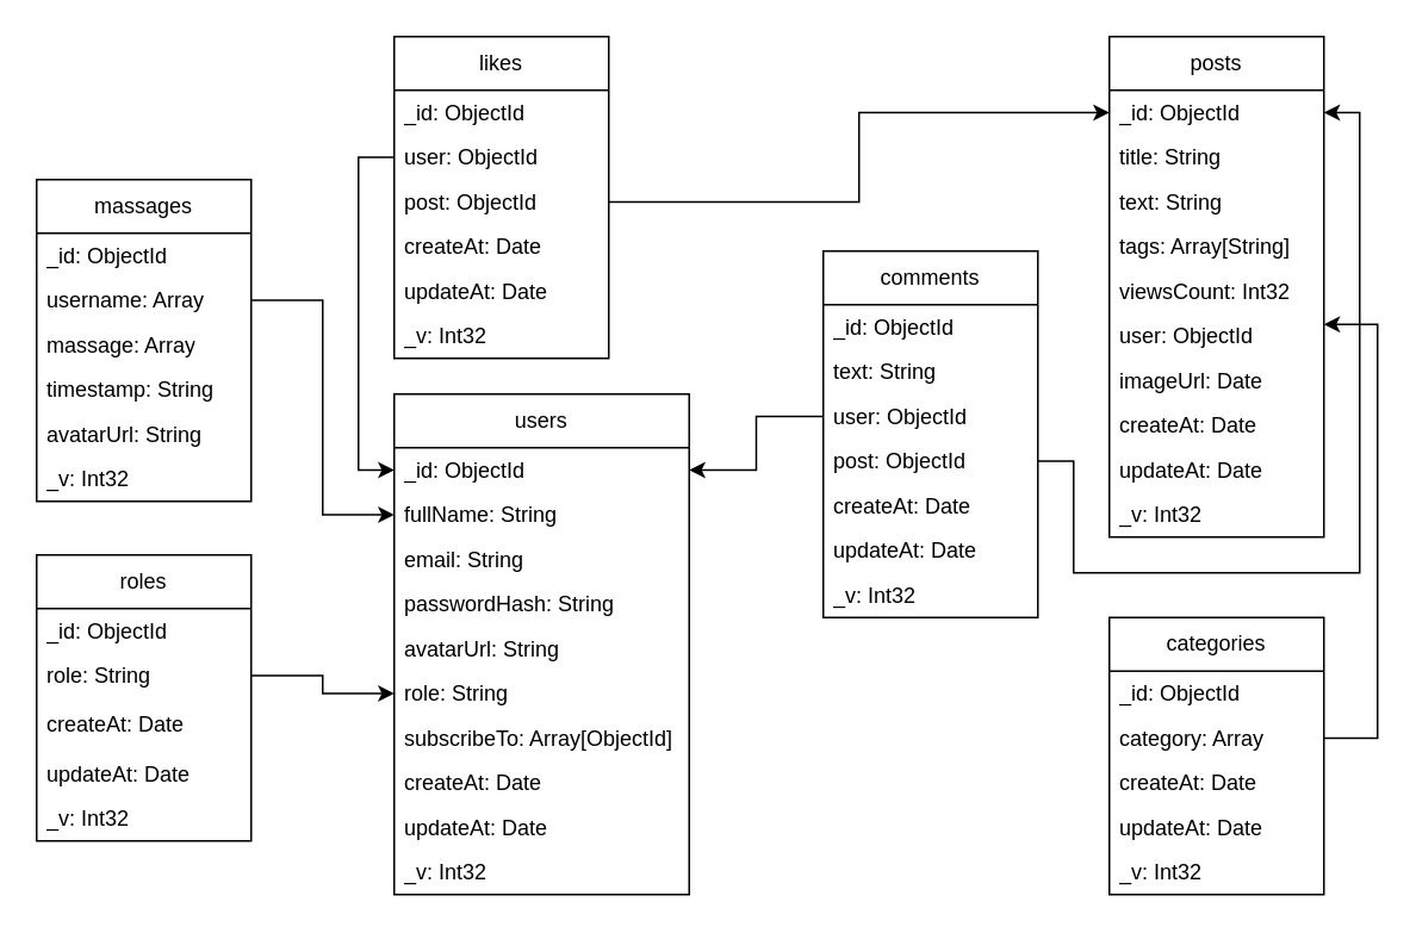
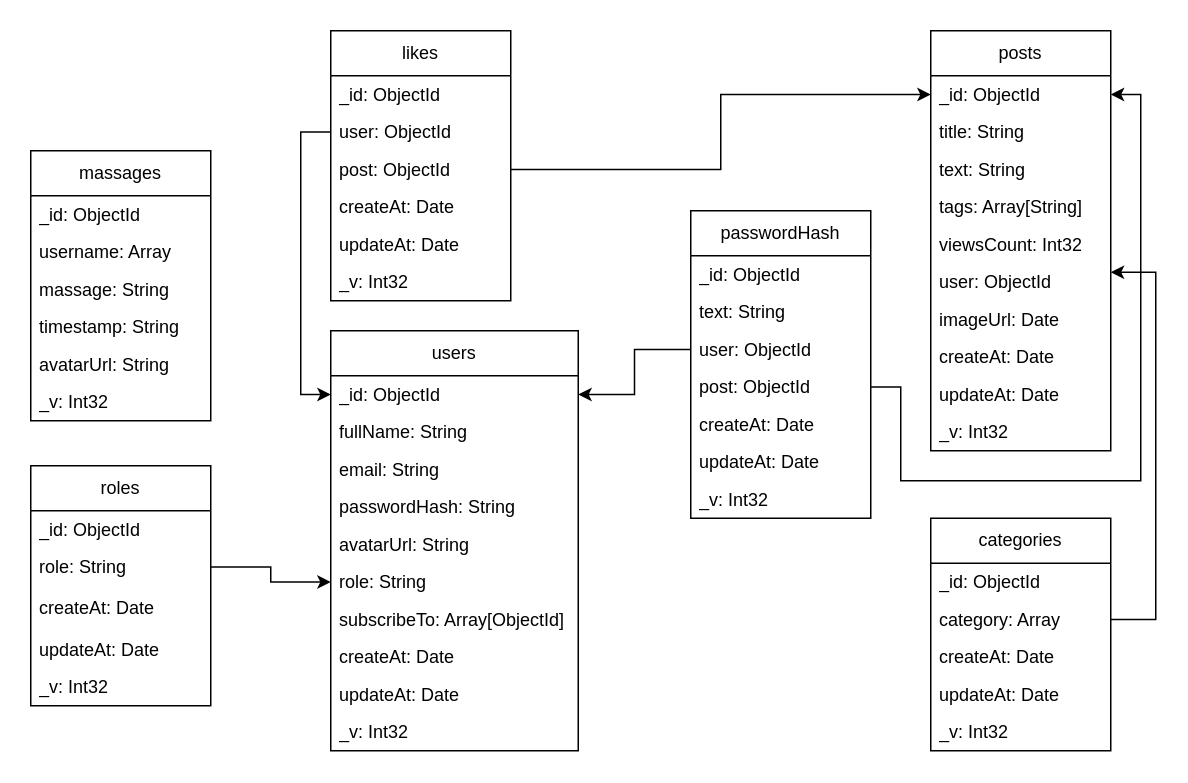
  <mxCell id="0" />
  <mxCell id="1" parent="0" />
  <mxCell id="2" value="massages" style="swimlane;fontStyle=0;childLayout=stackLayout;horizontal=1;startSize=30;horizontalStack=0;resizeParent=1;resizeParentMax=0;resizeLast=0;collapsible=1;marginBottom=0;whiteSpace=wrap;html=1;" parent="1" vertex="1"><mxGeometry x="20" y="100" width="120" height="180" as="geometry" /></mxCell>
  <mxCell id="3" value="_id: ObjectId" style="text;strokeColor=none;fillColor=none;align=left;verticalAlign=middle;spacingLeft=4;spacingRight=4;overflow=hidden;points=[[0,0.5],[1,0.5]];portConstraint=eastwest;rotatable=0;whiteSpace=wrap;html=1;" parent="2" vertex="1"><mxGeometry y="30" width="120" height="25" as="geometry" /></mxCell>
  <mxCell id="4" value="username: Array" style="text;strokeColor=none;fillColor=none;align=left;verticalAlign=middle;spacingLeft=4;spacingRight=4;overflow=hidden;points=[[0,0.5],[1,0.5]];portConstraint=eastwest;rotatable=0;whiteSpace=wrap;html=1;" parent="2" vertex="1"><mxGeometry y="55" width="120" height="25" as="geometry" /></mxCell>
- <mxCell id="5" value="massage: Array" style="text;strokeColor=none;fillColor=none;align=left;verticalAlign=middle;spacingLeft=4;spacingRight=4;overflow=hidden;points=[[0,0.5],[1,0.5]];portConstraint=eastwest;rotatable=0;whiteSpace=wrap;html=1;" parent="2" vertex="1"><mxGeometry y="80" width="120" height="25" as="geometry" /></mxCell>
+ <mxCell id="5" value="massage: String" style="text;strokeColor=none;fillColor=none;align=left;verticalAlign=middle;spacingLeft=4;spacingRight=4;overflow=hidden;points=[[0,0.5],[1,0.5]];portConstraint=eastwest;rotatable=0;whiteSpace=wrap;html=1;" parent="2" vertex="1"><mxGeometry y="80" width="120" height="25" as="geometry" /></mxCell>
  <mxCell id="6" value="timestamp: String" style="text;strokeColor=none;fillColor=none;align=left;verticalAlign=middle;spacingLeft=4;spacingRight=4;overflow=hidden;points=[[0,0.5],[1,0.5]];portConstraint=eastwest;rotatable=0;whiteSpace=wrap;html=1;" parent="2" vertex="1"><mxGeometry y="105" width="120" height="25" as="geometry" /></mxCell>
  <mxCell id="7" value="avatarUrl: String" style="text;strokeColor=none;fillColor=none;align=left;verticalAlign=middle;spacingLeft=4;spacingRight=4;overflow=hidden;points=[[0,0.5],[1,0.5]];portConstraint=eastwest;rotatable=0;whiteSpace=wrap;html=1;" parent="2" vertex="1"><mxGeometry y="130" width="120" height="25" as="geometry" /></mxCell>
  <mxCell id="8" value="_v: Int32" style="text;strokeColor=none;fillColor=none;align=left;verticalAlign=middle;spacingLeft=4;spacingRight=4;overflow=hidden;points=[[0,0.5],[1,0.5]];portConstraint=eastwest;rotatable=0;whiteSpace=wrap;html=1;" parent="2" vertex="1"><mxGeometry y="155" width="120" height="25" as="geometry" /></mxCell>
  <mxCell id="9" value="roles" style="swimlane;fontStyle=0;childLayout=stackLayout;horizontal=1;startSize=30;horizontalStack=0;resizeParent=1;resizeParentMax=0;resizeLast=0;collapsible=1;marginBottom=0;whiteSpace=wrap;html=1;" parent="1" vertex="1"><mxGeometry x="20" y="310" width="120" height="160" as="geometry" /></mxCell>
  <mxCell id="10" value="_id: ObjectId" style="text;strokeColor=none;fillColor=none;align=left;verticalAlign=middle;spacingLeft=4;spacingRight=4;overflow=hidden;points=[[0,0.5],[1,0.5]];portConstraint=eastwest;rotatable=0;whiteSpace=wrap;html=1;" parent="9" vertex="1"><mxGeometry y="30" width="120" height="25" as="geometry" /></mxCell>
  <mxCell id="11" value="role: String" style="text;strokeColor=none;fillColor=none;align=left;verticalAlign=middle;spacingLeft=4;spacingRight=4;overflow=hidden;points=[[0,0.5],[1,0.5]];portConstraint=eastwest;rotatable=0;whiteSpace=wrap;html=1;" parent="9" vertex="1"><mxGeometry y="55" width="120" height="25" as="geometry" /></mxCell>
  <mxCell id="12" value="createAt: Date" style="text;strokeColor=none;fillColor=none;align=left;verticalAlign=middle;spacingLeft=4;spacingRight=4;overflow=hidden;points=[[0,0.5],[1,0.5]];portConstraint=eastwest;rotatable=0;whiteSpace=wrap;html=1;" parent="9" vertex="1"><mxGeometry y="80" width="120" height="30" as="geometry" /></mxCell>
  <mxCell id="13" value="updateAt: Date" style="text;strokeColor=none;fillColor=none;align=left;verticalAlign=middle;spacingLeft=4;spacingRight=4;overflow=hidden;points=[[0,0.5],[1,0.5]];portConstraint=eastwest;rotatable=0;whiteSpace=wrap;html=1;" parent="9" vertex="1"><mxGeometry y="110" width="120" height="25" as="geometry" /></mxCell>
  <mxCell id="14" value="_v: Int32" style="text;strokeColor=none;fillColor=none;align=left;verticalAlign=middle;spacingLeft=4;spacingRight=4;overflow=hidden;points=[[0,0.5],[1,0.5]];portConstraint=eastwest;rotatable=0;whiteSpace=wrap;html=1;" parent="9" vertex="1"><mxGeometry y="135" width="120" height="25" as="geometry" /></mxCell>
  <mxCell id="15" value="likes" style="swimlane;fontStyle=0;childLayout=stackLayout;horizontal=1;startSize=30;horizontalStack=0;resizeParent=1;resizeParentMax=0;resizeLast=0;collapsible=1;marginBottom=0;whiteSpace=wrap;html=1;" parent="1" vertex="1"><mxGeometry x="220" y="20" width="120" height="180" as="geometry" /></mxCell>
  <mxCell id="16" value="_id: ObjectId" style="text;strokeColor=none;fillColor=none;align=left;verticalAlign=middle;spacingLeft=4;spacingRight=4;overflow=hidden;points=[[0,0.5],[1,0.5]];portConstraint=eastwest;rotatable=0;whiteSpace=wrap;html=1;" parent="15" vertex="1"><mxGeometry y="30" width="120" height="25" as="geometry" /></mxCell>
  <mxCell id="17" value="user: ObjectId" style="text;strokeColor=none;fillColor=none;align=left;verticalAlign=middle;spacingLeft=4;spacingRight=4;overflow=hidden;points=[[0,0.5],[1,0.5]];portConstraint=eastwest;rotatable=0;whiteSpace=wrap;html=1;" parent="15" vertex="1"><mxGeometry y="55" width="120" height="25" as="geometry" /></mxCell>
  <mxCell id="18" value="post: ObjectId" style="text;strokeColor=none;fillColor=none;align=left;verticalAlign=middle;spacingLeft=4;spacingRight=4;overflow=hidden;points=[[0,0.5],[1,0.5]];portConstraint=eastwest;rotatable=0;whiteSpace=wrap;html=1;" parent="15" vertex="1"><mxGeometry y="80" width="120" height="25" as="geometry" /></mxCell>
  <mxCell id="19" value="createAt: Date" style="text;strokeColor=none;fillColor=none;align=left;verticalAlign=middle;spacingLeft=4;spacingRight=4;overflow=hidden;points=[[0,0.5],[1,0.5]];portConstraint=eastwest;rotatable=0;whiteSpace=wrap;html=1;" parent="15" vertex="1"><mxGeometry y="105" width="120" height="25" as="geometry" /></mxCell>
  <mxCell id="20" value="updateAt: Date" style="text;strokeColor=none;fillColor=none;align=left;verticalAlign=middle;spacingLeft=4;spacingRight=4;overflow=hidden;points=[[0,0.5],[1,0.5]];portConstraint=eastwest;rotatable=0;whiteSpace=wrap;html=1;" parent="15" vertex="1"><mxGeometry y="130" width="120" height="25" as="geometry" /></mxCell>
  <mxCell id="21" value="_v: Int32" style="text;strokeColor=none;fillColor=none;align=left;verticalAlign=middle;spacingLeft=4;spacingRight=4;overflow=hidden;points=[[0,0.5],[1,0.5]];portConstraint=eastwest;rotatable=0;whiteSpace=wrap;html=1;" parent="15" vertex="1"><mxGeometry y="155" width="120" height="25" as="geometry" /></mxCell>
  <mxCell id="22" value="users" style="swimlane;fontStyle=0;childLayout=stackLayout;horizontal=1;startSize=30;horizontalStack=0;resizeParent=1;resizeParentMax=0;resizeLast=0;collapsible=1;marginBottom=0;whiteSpace=wrap;html=1;" parent="1" vertex="1"><mxGeometry x="220" y="220" width="165" height="280" as="geometry" /></mxCell>
  <mxCell id="23" value="_id: ObjectId" style="text;strokeColor=none;fillColor=none;align=left;verticalAlign=middle;spacingLeft=4;spacingRight=4;overflow=hidden;points=[[0,0.5],[1,0.5]];portConstraint=eastwest;rotatable=0;whiteSpace=wrap;html=1;" parent="22" vertex="1"><mxGeometry y="30" width="165" height="25" as="geometry" /></mxCell>
  <mxCell id="24" value="fullName: String" style="text;strokeColor=none;fillColor=none;align=left;verticalAlign=middle;spacingLeft=4;spacingRight=4;overflow=hidden;points=[[0,0.5],[1,0.5]];portConstraint=eastwest;rotatable=0;whiteSpace=wrap;html=1;" parent="22" vertex="1"><mxGeometry y="55" width="165" height="25" as="geometry" /></mxCell>
  <mxCell id="25" value="email: String" style="text;strokeColor=none;fillColor=none;align=left;verticalAlign=middle;spacingLeft=4;spacingRight=4;overflow=hidden;points=[[0,0.5],[1,0.5]];portConstraint=eastwest;rotatable=0;whiteSpace=wrap;html=1;" parent="22" vertex="1"><mxGeometry y="80" width="165" height="25" as="geometry" /></mxCell>
  <mxCell id="26" value="passwordHash: String" style="text;strokeColor=none;fillColor=none;align=left;verticalAlign=middle;spacingLeft=4;spacingRight=4;overflow=hidden;points=[[0,0.5],[1,0.5]];portConstraint=eastwest;rotatable=0;whiteSpace=wrap;html=1;" parent="22" vertex="1"><mxGeometry y="105" width="165" height="25" as="geometry" /></mxCell>
  <mxCell id="27" value="avatarUrl: String" style="text;strokeColor=none;fillColor=none;align=left;verticalAlign=middle;spacingLeft=4;spacingRight=4;overflow=hidden;points=[[0,0.5],[1,0.5]];portConstraint=eastwest;rotatable=0;whiteSpace=wrap;html=1;" parent="22" vertex="1"><mxGeometry y="130" width="165" height="25" as="geometry" /></mxCell>
  <mxCell id="28" value="role: String" style="text;strokeColor=none;fillColor=none;align=left;verticalAlign=middle;spacingLeft=4;spacingRight=4;overflow=hidden;points=[[0,0.5],[1,0.5]];portConstraint=eastwest;rotatable=0;whiteSpace=wrap;html=1;" parent="22" vertex="1"><mxGeometry y="155" width="165" height="25" as="geometry" /></mxCell>
  <mxCell id="29" value="subscribeTo: Array[ObjectId]" style="text;strokeColor=none;fillColor=none;align=left;verticalAlign=middle;spacingLeft=4;spacingRight=4;overflow=hidden;points=[[0,0.5],[1,0.5]];portConstraint=eastwest;rotatable=0;whiteSpace=wrap;html=1;" parent="22" vertex="1"><mxGeometry y="180" width="165" height="25" as="geometry" /></mxCell>
  <mxCell id="30" value="createAt: Date" style="text;strokeColor=none;fillColor=none;align=left;verticalAlign=middle;spacingLeft=4;spacingRight=4;overflow=hidden;points=[[0,0.5],[1,0.5]];portConstraint=eastwest;rotatable=0;whiteSpace=wrap;html=1;" parent="22" vertex="1"><mxGeometry y="205" width="165" height="25" as="geometry" /></mxCell>
  <mxCell id="31" value="updateAt: Date" style="text;strokeColor=none;fillColor=none;align=left;verticalAlign=middle;spacingLeft=4;spacingRight=4;overflow=hidden;points=[[0,0.5],[1,0.5]];portConstraint=eastwest;rotatable=0;whiteSpace=wrap;html=1;" parent="22" vertex="1"><mxGeometry y="230" width="165" height="25" as="geometry" /></mxCell>
  <mxCell id="32" value="_v: Int32" style="text;strokeColor=none;fillColor=none;align=left;verticalAlign=middle;spacingLeft=4;spacingRight=4;overflow=hidden;points=[[0,0.5],[1,0.5]];portConstraint=eastwest;rotatable=0;whiteSpace=wrap;html=1;" parent="22" vertex="1"><mxGeometry y="255" width="165" height="25" as="geometry" /></mxCell>
- <mxCell id="33" value="comments" style="swimlane;fontStyle=0;childLayout=stackLayout;horizontal=1;startSize=30;horizontalStack=0;resizeParent=1;resizeParentMax=0;resizeLast=0;collapsible=1;marginBottom=0;whiteSpace=wrap;html=1;" parent="1" vertex="1"><mxGeometry x="460" y="140" width="120" height="205" as="geometry" /></mxCell>
+ <mxCell id="33" value="passwordHash" style="swimlane;fontStyle=0;childLayout=stackLayout;horizontal=1;startSize=30;horizontalStack=0;resizeParent=1;resizeParentMax=0;resizeLast=0;collapsible=1;marginBottom=0;whiteSpace=wrap;html=1;" parent="1" vertex="1"><mxGeometry x="460" y="140" width="120" height="205" as="geometry" /></mxCell>
  <mxCell id="34" value="_id: ObjectId" style="text;strokeColor=none;fillColor=none;align=left;verticalAlign=middle;spacingLeft=4;spacingRight=4;overflow=hidden;points=[[0,0.5],[1,0.5]];portConstraint=eastwest;rotatable=0;whiteSpace=wrap;html=1;" parent="33" vertex="1"><mxGeometry y="30" width="120" height="25" as="geometry" /></mxCell>
  <mxCell id="35" value="text: String" style="text;strokeColor=none;fillColor=none;align=left;verticalAlign=middle;spacingLeft=4;spacingRight=4;overflow=hidden;points=[[0,0.5],[1,0.5]];portConstraint=eastwest;rotatable=0;whiteSpace=wrap;html=1;" parent="33" vertex="1"><mxGeometry y="55" width="120" height="25" as="geometry" /></mxCell>
  <mxCell id="36" value="user: ObjectId" style="text;strokeColor=none;fillColor=none;align=left;verticalAlign=middle;spacingLeft=4;spacingRight=4;overflow=hidden;points=[[0,0.5],[1,0.5]];portConstraint=eastwest;rotatable=0;whiteSpace=wrap;html=1;" parent="33" vertex="1"><mxGeometry y="80" width="120" height="25" as="geometry" /></mxCell>
  <mxCell id="37" value="post: ObjectId" style="text;strokeColor=none;fillColor=none;align=left;verticalAlign=middle;spacingLeft=4;spacingRight=4;overflow=hidden;points=[[0,0.5],[1,0.5]];portConstraint=eastwest;rotatable=0;whiteSpace=wrap;html=1;" parent="33" vertex="1"><mxGeometry y="105" width="120" height="25" as="geometry" /></mxCell>
  <mxCell id="38" value="createAt: Date" style="text;strokeColor=none;fillColor=none;align=left;verticalAlign=middle;spacingLeft=4;spacingRight=4;overflow=hidden;points=[[0,0.5],[1,0.5]];portConstraint=eastwest;rotatable=0;whiteSpace=wrap;html=1;" parent="33" vertex="1"><mxGeometry y="130" width="120" height="25" as="geometry" /></mxCell>
  <mxCell id="39" value="updateAt: Date" style="text;strokeColor=none;fillColor=none;align=left;verticalAlign=middle;spacingLeft=4;spacingRight=4;overflow=hidden;points=[[0,0.5],[1,0.5]];portConstraint=eastwest;rotatable=0;whiteSpace=wrap;html=1;" parent="33" vertex="1"><mxGeometry y="155" width="120" height="25" as="geometry" /></mxCell>
  <mxCell id="40" value="_v: Int32" style="text;strokeColor=none;fillColor=none;align=left;verticalAlign=middle;spacingLeft=4;spacingRight=4;overflow=hidden;points=[[0,0.5],[1,0.5]];portConstraint=eastwest;rotatable=0;whiteSpace=wrap;html=1;" parent="33" vertex="1"><mxGeometry y="180" width="120" height="25" as="geometry" /></mxCell>
  <mxCell id="41" value="posts" style="swimlane;fontStyle=0;childLayout=stackLayout;horizontal=1;startSize=30;horizontalStack=0;resizeParent=1;resizeParentMax=0;resizeLast=0;collapsible=1;marginBottom=0;whiteSpace=wrap;html=1;" parent="1" vertex="1"><mxGeometry x="620" y="20" width="120" height="280" as="geometry" /></mxCell>
  <mxCell id="42" value="_id: ObjectId" style="text;strokeColor=none;fillColor=none;align=left;verticalAlign=middle;spacingLeft=4;spacingRight=4;overflow=hidden;points=[[0,0.5],[1,0.5]];portConstraint=eastwest;rotatable=0;whiteSpace=wrap;html=1;" parent="41" vertex="1"><mxGeometry y="30" width="120" height="25" as="geometry" /></mxCell>
  <mxCell id="43" value="title: String" style="text;strokeColor=none;fillColor=none;align=left;verticalAlign=middle;spacingLeft=4;spacingRight=4;overflow=hidden;points=[[0,0.5],[1,0.5]];portConstraint=eastwest;rotatable=0;whiteSpace=wrap;html=1;" parent="41" vertex="1"><mxGeometry y="55" width="120" height="25" as="geometry" /></mxCell>
  <mxCell id="44" value="text: String" style="text;strokeColor=none;fillColor=none;align=left;verticalAlign=middle;spacingLeft=4;spacingRight=4;overflow=hidden;points=[[0,0.5],[1,0.5]];portConstraint=eastwest;rotatable=0;whiteSpace=wrap;html=1;" parent="41" vertex="1"><mxGeometry y="80" width="120" height="25" as="geometry" /></mxCell>
  <mxCell id="45" value="tags: Array[String]" style="text;strokeColor=none;fillColor=none;align=left;verticalAlign=middle;spacingLeft=4;spacingRight=4;overflow=hidden;points=[[0,0.5],[1,0.5]];portConstraint=eastwest;rotatable=0;whiteSpace=wrap;html=1;" parent="41" vertex="1"><mxGeometry y="105" width="120" height="25" as="geometry" /></mxCell>
  <mxCell id="46" value="viewsCount: Int32" style="text;strokeColor=none;fillColor=none;align=left;verticalAlign=middle;spacingLeft=4;spacingRight=4;overflow=hidden;points=[[0,0.5],[1,0.5]];portConstraint=eastwest;rotatable=0;whiteSpace=wrap;html=1;" parent="41" vertex="1"><mxGeometry y="130" width="120" height="25" as="geometry" /></mxCell>
  <mxCell id="47" value="user: ObjectId" style="text;strokeColor=none;fillColor=none;align=left;verticalAlign=middle;spacingLeft=4;spacingRight=4;overflow=hidden;points=[[0,0.5],[1,0.5]];portConstraint=eastwest;rotatable=0;whiteSpace=wrap;html=1;" parent="41" vertex="1"><mxGeometry y="155" width="120" height="25" as="geometry" /></mxCell>
  <mxCell id="48" value="imageUrl: Date" style="text;strokeColor=none;fillColor=none;align=left;verticalAlign=middle;spacingLeft=4;spacingRight=4;overflow=hidden;points=[[0,0.5],[1,0.5]];portConstraint=eastwest;rotatable=0;whiteSpace=wrap;html=1;" parent="41" vertex="1"><mxGeometry y="180" width="120" height="25" as="geometry" /></mxCell>
  <mxCell id="49" value="createAt: Date" style="text;strokeColor=none;fillColor=none;align=left;verticalAlign=middle;spacingLeft=4;spacingRight=4;overflow=hidden;points=[[0,0.5],[1,0.5]];portConstraint=eastwest;rotatable=0;whiteSpace=wrap;html=1;" parent="41" vertex="1"><mxGeometry y="205" width="120" height="25" as="geometry" /></mxCell>
  <mxCell id="50" value="updateAt: Date" style="text;strokeColor=none;fillColor=none;align=left;verticalAlign=middle;spacingLeft=4;spacingRight=4;overflow=hidden;points=[[0,0.5],[1,0.5]];portConstraint=eastwest;rotatable=0;whiteSpace=wrap;html=1;" parent="41" vertex="1"><mxGeometry y="230" width="120" height="25" as="geometry" /></mxCell>
  <mxCell id="51" value="_v: Int32" style="text;strokeColor=none;fillColor=none;align=left;verticalAlign=middle;spacingLeft=4;spacingRight=4;overflow=hidden;points=[[0,0.5],[1,0.5]];portConstraint=eastwest;rotatable=0;whiteSpace=wrap;html=1;" parent="41" vertex="1"><mxGeometry y="255" width="120" height="25" as="geometry" /></mxCell>
  <mxCell id="52" value="categories" style="swimlane;fontStyle=0;childLayout=stackLayout;horizontal=1;startSize=30;horizontalStack=0;resizeParent=1;resizeParentMax=0;resizeLast=0;collapsible=1;marginBottom=0;whiteSpace=wrap;html=1;" parent="1" vertex="1"><mxGeometry x="620" y="345" width="120" height="155" as="geometry" /></mxCell>
  <mxCell id="53" value="_id: ObjectId" style="text;strokeColor=none;fillColor=none;align=left;verticalAlign=middle;spacingLeft=4;spacingRight=4;overflow=hidden;points=[[0,0.5],[1,0.5]];portConstraint=eastwest;rotatable=0;whiteSpace=wrap;html=1;" parent="52" vertex="1"><mxGeometry y="30" width="120" height="25" as="geometry" /></mxCell>
  <mxCell id="54" value="category: Array" style="text;strokeColor=none;fillColor=none;align=left;verticalAlign=middle;spacingLeft=4;spacingRight=4;overflow=hidden;points=[[0,0.5],[1,0.5]];portConstraint=eastwest;rotatable=0;whiteSpace=wrap;html=1;" parent="52" vertex="1"><mxGeometry y="55" width="120" height="25" as="geometry" /></mxCell>
  <mxCell id="55" value="createAt: Date" style="text;strokeColor=none;fillColor=none;align=left;verticalAlign=middle;spacingLeft=4;spacingRight=4;overflow=hidden;points=[[0,0.5],[1,0.5]];portConstraint=eastwest;rotatable=0;whiteSpace=wrap;html=1;" parent="52" vertex="1"><mxGeometry y="80" width="120" height="25" as="geometry" /></mxCell>
  <mxCell id="56" value="updateAt: Date" style="text;strokeColor=none;fillColor=none;align=left;verticalAlign=middle;spacingLeft=4;spacingRight=4;overflow=hidden;points=[[0,0.5],[1,0.5]];portConstraint=eastwest;rotatable=0;whiteSpace=wrap;html=1;" parent="52" vertex="1"><mxGeometry y="105" width="120" height="25" as="geometry" /></mxCell>
  <mxCell id="57" value="_v: Int32" style="text;strokeColor=none;fillColor=none;align=left;verticalAlign=middle;spacingLeft=4;spacingRight=4;overflow=hidden;points=[[0,0.5],[1,0.5]];portConstraint=eastwest;rotatable=0;whiteSpace=wrap;html=1;" parent="52" vertex="1"><mxGeometry y="130" width="120" height="25" as="geometry" /></mxCell>
- <mxCell id="58" style="edgeStyle=orthogonalEdgeStyle;rounded=0;orthogonalLoop=1;jettySize=auto;html=1;exitX=1;exitY=0.5;exitDx=0;exitDy=0;entryX=0;entryY=0.5;entryDx=0;entryDy=0;" parent="1" source="4" target="24" edge="1"><mxGeometry relative="1" as="geometry" /></mxCell>
  <mxCell id="59" style="edgeStyle=orthogonalEdgeStyle;rounded=0;orthogonalLoop=1;jettySize=auto;html=1;exitX=1;exitY=0.5;exitDx=0;exitDy=0;entryX=0;entryY=0.5;entryDx=0;entryDy=0;" parent="1" source="11" target="28" edge="1"><mxGeometry relative="1" as="geometry" /></mxCell>
  <mxCell id="60" style="edgeStyle=orthogonalEdgeStyle;rounded=0;orthogonalLoop=1;jettySize=auto;html=1;exitX=0;exitY=0.5;exitDx=0;exitDy=0;entryX=0;entryY=0.5;entryDx=0;entryDy=0;" parent="1" source="17" target="23" edge="1"><mxGeometry relative="1" as="geometry" /></mxCell>
  <mxCell id="61" style="edgeStyle=orthogonalEdgeStyle;rounded=0;orthogonalLoop=1;jettySize=auto;html=1;exitX=1;exitY=0.5;exitDx=0;exitDy=0;entryX=0;entryY=0.5;entryDx=0;entryDy=0;" parent="1" source="18" target="42" edge="1"><mxGeometry relative="1" as="geometry" /></mxCell>
  <mxCell id="62" style="edgeStyle=orthogonalEdgeStyle;rounded=0;orthogonalLoop=1;jettySize=auto;html=1;exitX=1;exitY=0.5;exitDx=0;exitDy=0;entryX=1;entryY=0.5;entryDx=0;entryDy=0;" parent="1" source="37" target="42" edge="1"><mxGeometry relative="1" as="geometry"><Array as="points"><mxPoint x="600" y="258" /><mxPoint x="600" y="320" /><mxPoint x="760" y="320" /><mxPoint x="760" y="62" /></Array></mxGeometry></mxCell>
  <mxCell id="63" style="edgeStyle=orthogonalEdgeStyle;rounded=0;orthogonalLoop=1;jettySize=auto;html=1;exitX=0;exitY=0.5;exitDx=0;exitDy=0;entryX=1;entryY=0.5;entryDx=0;entryDy=0;" parent="1" source="36" target="23" edge="1"><mxGeometry relative="1" as="geometry" /></mxCell>
  <mxCell id="64" style="edgeStyle=orthogonalEdgeStyle;rounded=0;orthogonalLoop=1;jettySize=auto;html=1;exitX=1;exitY=0.5;exitDx=0;exitDy=0;entryX=1;entryY=0.5;entryDx=0;entryDy=0;" edge="1" parent="1" source="54"><mxGeometry relative="1" as="geometry"><Array as="points"><mxPoint x="770" y="413" /><mxPoint x="770" y="181" /></Array><mxPoint x="580" y="376" as="sourcePoint" /><mxPoint x="740" y="181" as="targetPoint" /></mxGeometry></mxCell>
